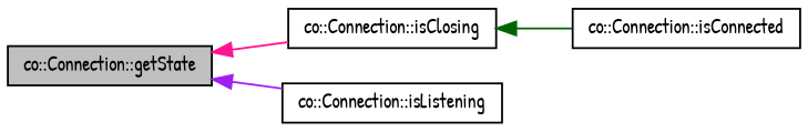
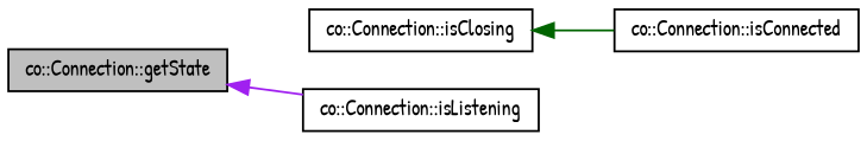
  digraph {
    fontname="Patrick Hand"
    rankdir=LR
    node [color=black fillcolor=white fontname="Patrick Hand" fontsize=10 shape=record style=filled]
    edge [dir=back fontname="Patrick Hand" fontsize=10 labelfontname=Sans labelfontsize=10 style=solid]
    n1 [fillcolor=grey75 fontcolor=black height=0.2 label="co::Connection::getState" width=0.4]
    n2 [height=0.2 label="co::Connection::isClosing" width=0.4]
    n3 [height=0.2 label="co::Connection::isListening" width=0.4]
    n4 [height=0.2 label="co::Connection::isConnected" width=0.4]
-   n1 -> n2 [color=deeppink]
    n1 -> n3 [color=purple]
    n2 -> n4 [color=darkgreen]
  }
